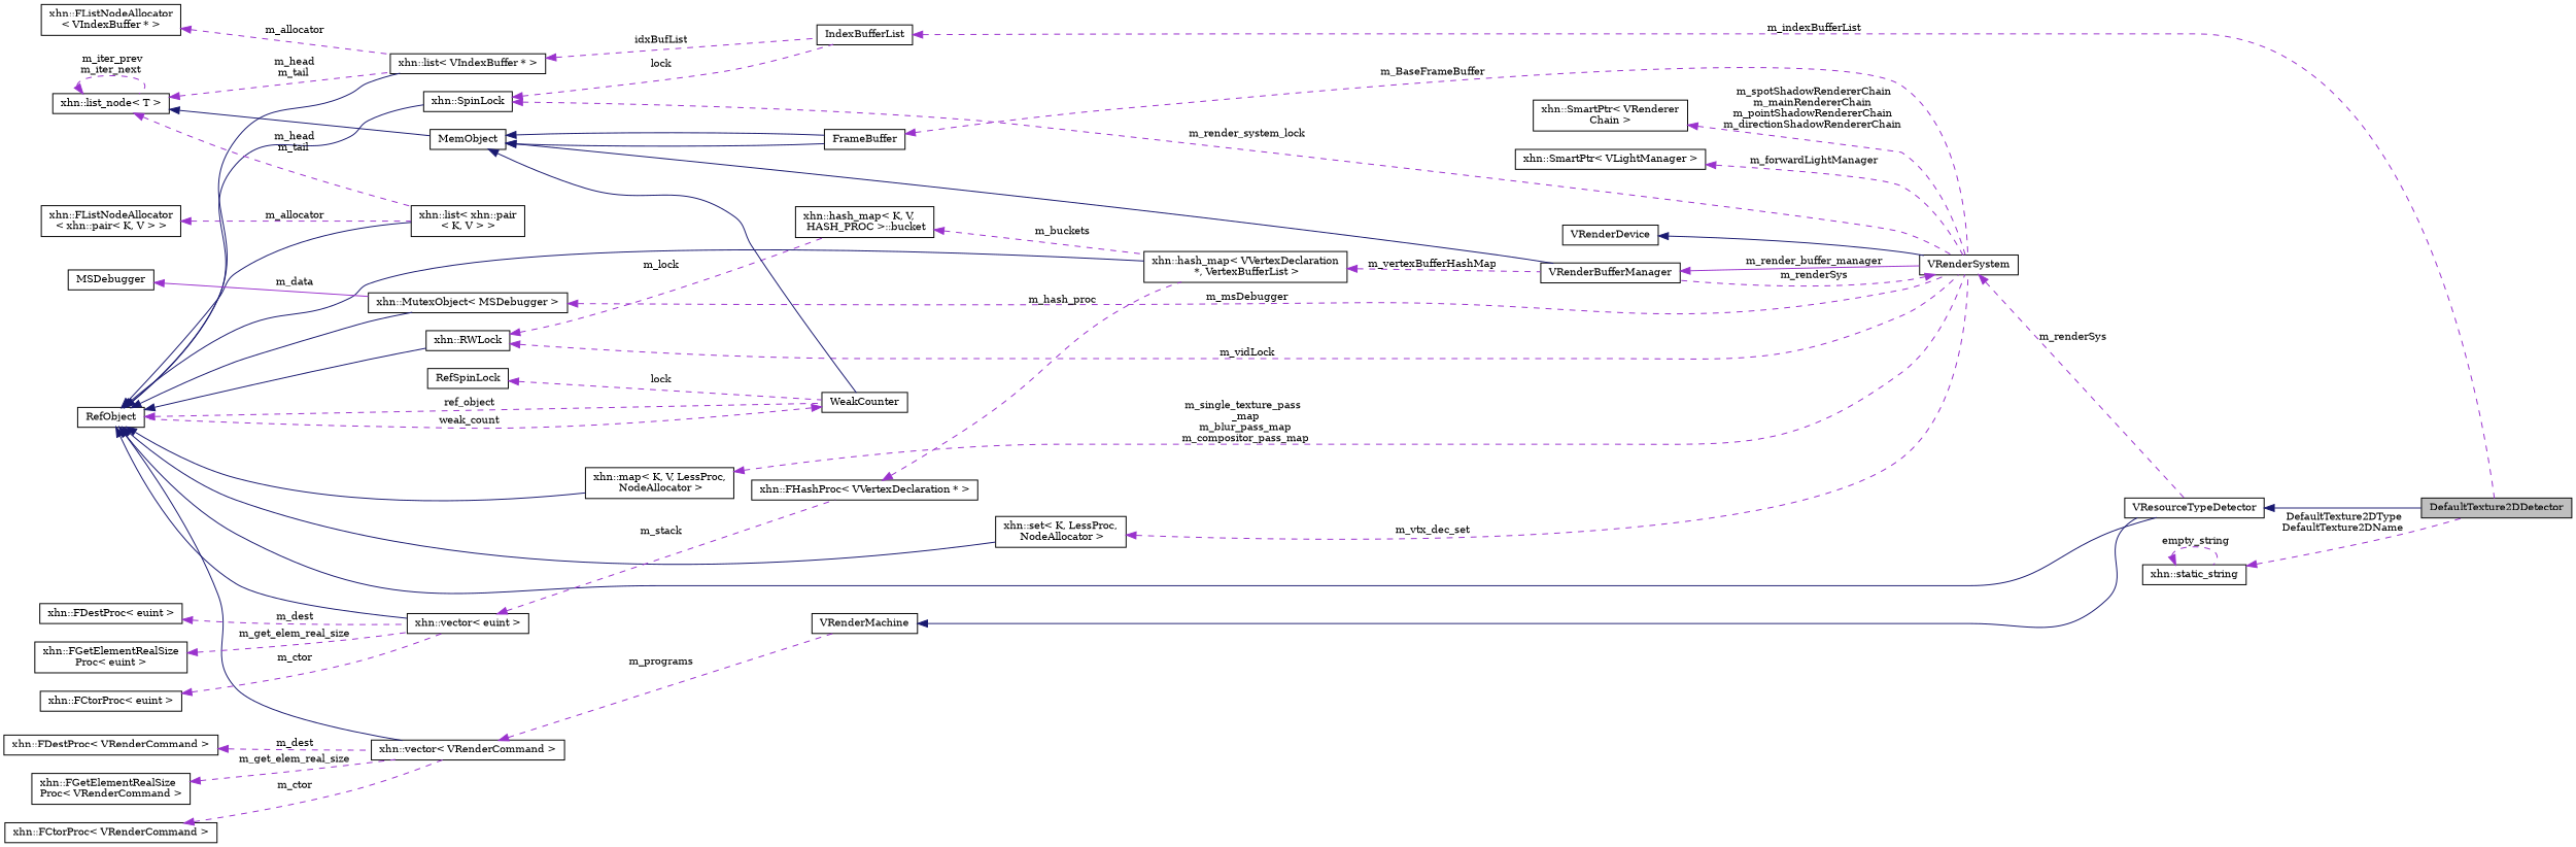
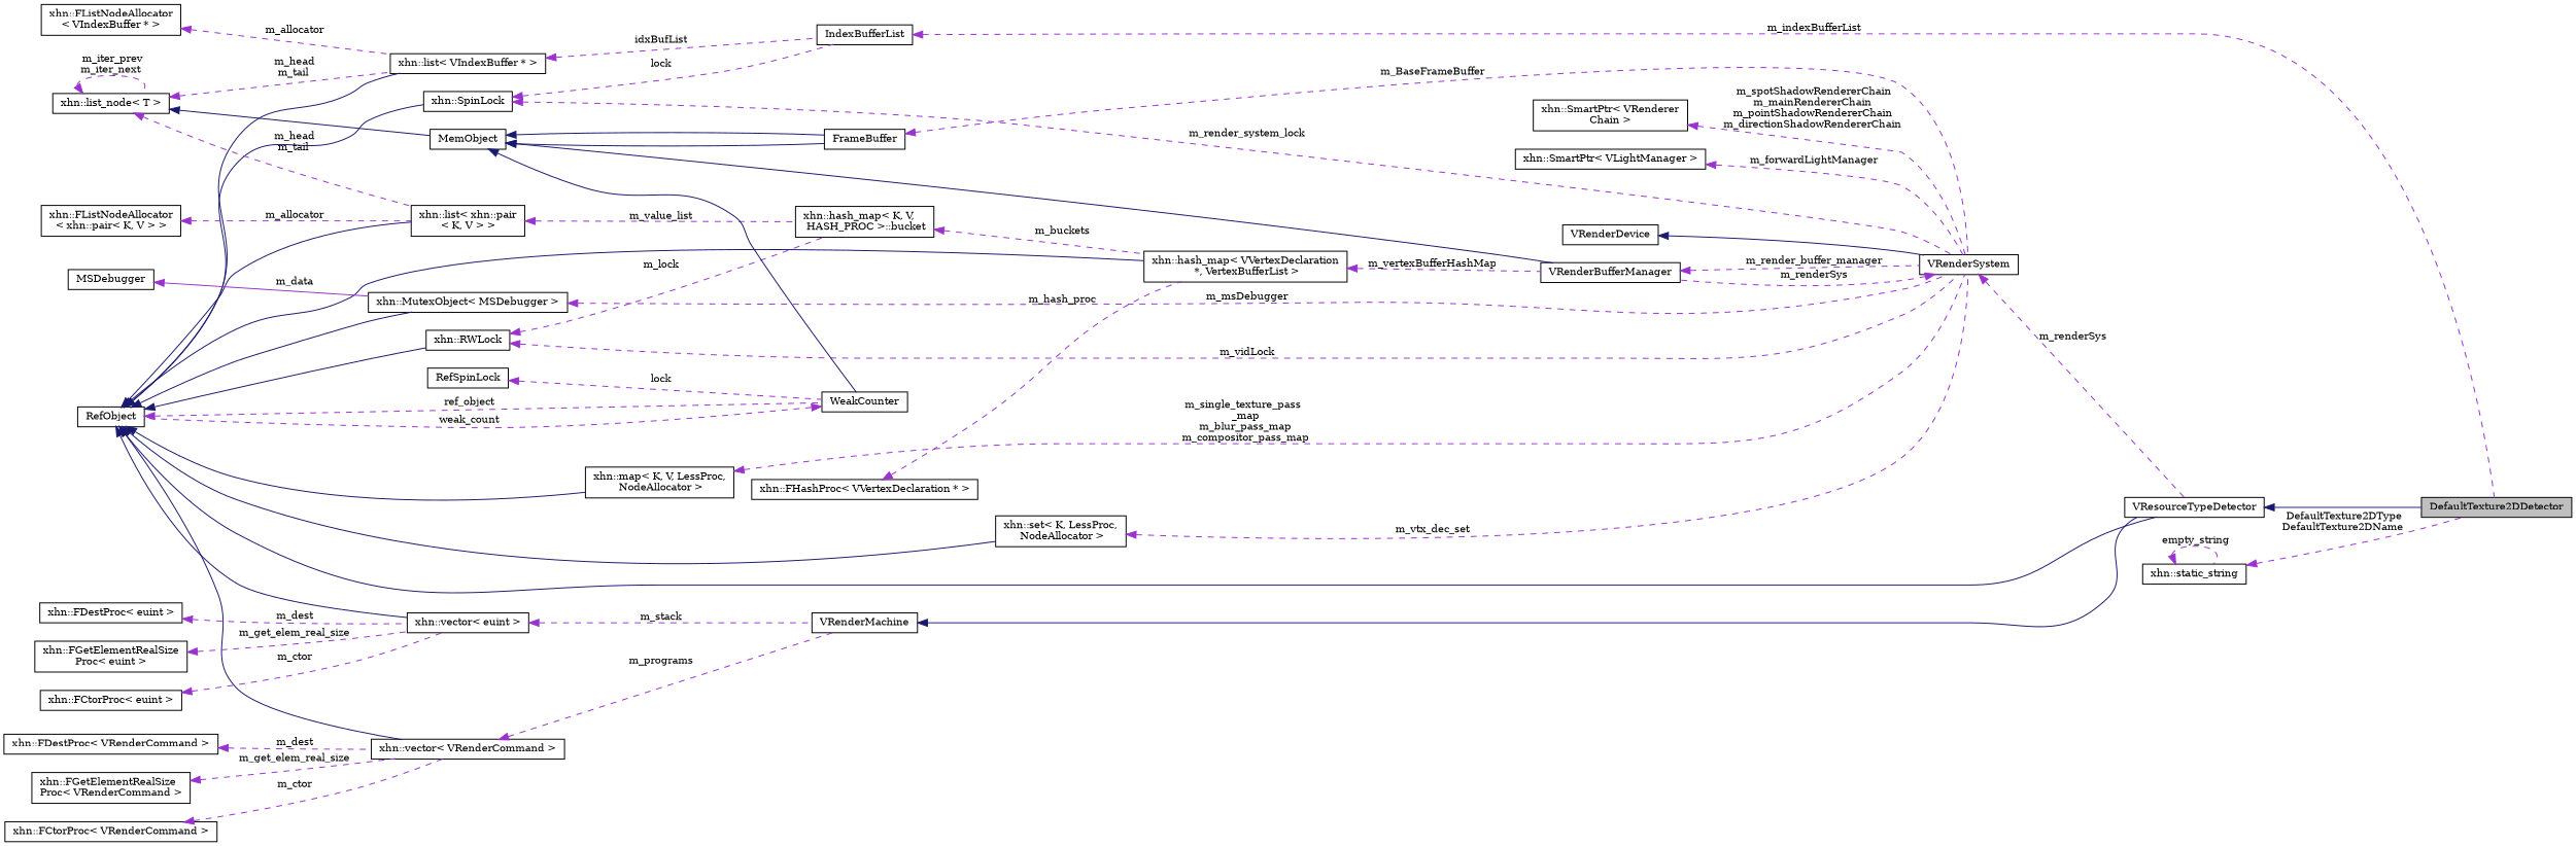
  digraph {
    fontname="DejaVu Serif"
    rankdir=LR
    node [color=black fillcolor=white fontname="DejaVu Serif" fontsize=10 shape=record style=filled]
    edge [color=darkorchid3 dir=back fontname="DejaVu Serif" fontsize=10 labelfontname=Helvetica labelfontsize=10 style=dashed]
    n1 [fillcolor=grey75 fontcolor=black height=0.2 label=DefaultTexture2DDetector width=0.4]
    n2 [height=0.2 label=VResourceTypeDetector width=0.4]
    n3 [height=0.2 label=RefObject width=0.4]
    n4 [height=0.2 label=WeakCounter width=0.4]
    n5 [height=0.2 label="xhn::vector\< VRenderCommand \>" width=0.4]
    n6 [height=0.2 label="xhn::vector\< euint \>" width=0.4]
    n7 [height=0.2 label="xhn::RWLock" width=0.4]
    n8 [height=0.2 label="xhn::hash_map\< VVertexDeclaration\l *, VertexBufferList \>" width=0.4]
    n9 [height=0.2 label="xhn::list\< xhn::pair\l\< K, V \> \>" width=0.4]
    n10 [height=0.2 label="xhn::SpinLock" width=0.4]
    n11 [height=0.2 label="xhn::list\< VIndexBuffer * \>" width=0.4]
    n12 [height=0.2 label="xhn::MutexObject\< MSDebugger \>" width=0.4]
    n13 [height=0.2 label="xhn::map\< K, V, LessProc,\l NodeAllocator \>" width=0.4]
    n14 [height=0.2 label="xhn::set\< K, LessProc,\l NodeAllocator \>" width=0.4]
    n15 [height=0.2 label=VRenderMachine width=0.4]
    n16 [height=0.2 label=VRenderSystem width=0.4]
    n17 [height=0.2 label="xhn::hash_map\< K, V,\l HASH_PROC \>::bucket" width=0.4]
    n18 [height=0.2 label=VRenderBufferManager width=0.4]
    n19 [height=0.2 label=IndexBufferList width=0.4]
    n20 [height=0.2 label=MemObject width=0.4]
    n21 [height=0.2 label=FrameBuffer width=0.4]
    n22 [height=0.2 label="xhn::list_node\< T \>" width=0.4]
    n23 [height=0.2 label=RefSpinLock width=0.4]
    n24 [height=0.2 label="xhn::FCtorProc\< VRenderCommand \>" width=0.4]
    n25 [height=0.2 label="xhn::FDestProc\< VRenderCommand \>" width=0.4]
    n26 [height=0.2 label="xhn::FGetElementRealSize\lProc\< VRenderCommand \>" width=0.4]
    n27 [height=0.2 label="xhn::FGetElementRealSize\lProc\< euint \>" width=0.4]
    n28 [height=0.2 label="xhn::FCtorProc\< euint \>" width=0.4]
    n29 [height=0.2 label="xhn::FDestProc\< euint \>" width=0.4]
    n30 [height=0.2 label=VRenderDevice width=0.4]
    n31 [height=0.2 label="xhn::FHashProc\< VVertexDeclaration * \>" width=0.4]
    n32 [height=0.2 label="xhn::FListNodeAllocator\l\< xhn::pair\< K, V \> \>" width=0.4]
    n33 [height=0.2 label="xhn::FListNodeAllocator\l\< VIndexBuffer * \>" width=0.4]
    n34 [height=0.2 label=MSDebugger width=0.4]
    n35 [height=0.2 label="xhn::SmartPtr\< VRenderer\lChain \>" width=0.4]
    n36 [height=0.2 label="xhn::SmartPtr\< VLightManager \>" width=0.4]
    n37 [height=0.2 label="xhn::static_string" width=0.4]
    n2 -> n1 [color=midnightblue style=solid]
    n3 -> n2 [color=midnightblue style=solid]
    n3 -> n4 [label=" ref_object"]
    n3 -> n5 [color=midnightblue style=solid]
    n3 -> n6 [color=midnightblue style=solid]
    n3 -> n7 [color=midnightblue style=solid]
    n3 -> n8 [color=midnightblue style=solid]
    n3 -> n9 [color=midnightblue style=solid]
    n3 -> n10 [color=midnightblue style=solid]
    n3 -> n11 [color=midnightblue style=solid]
    n3 -> n12 [color=midnightblue style=solid]
    n3 -> n13 [color=midnightblue style=solid]
    n3 -> n14 [color=midnightblue style=solid]
    n4 -> n3 [label=" weak_count"]
    n5 -> n15 [label=" m_programs"]
-   n6 -> n31 [label=" m_stack"]
+   n6 -> n15 [label=" m_stack"]
    n7 -> n16 [label=" m_vidLock"]
    n7 -> n17 [label=" m_lock"]
    n8 -> n18 [label=" m_vertexBufferHashMap"]
+   n9 -> n17 [label=" m_value_list"]
    n10 -> n16 [label=" m_render_system_lock"]
    n10 -> n19 [label=" lock"]
    n11 -> n19 [label=" idxBufList"]
    n12 -> n16 [label=" m_msDebugger"]
    n13 -> n16 [label=" m_single_texture_pass\l_map\nm_blur_pass_map\nm_compositor_pass_map"]
    n14 -> n16 [label=" m_vtx_dec_set"]
    n15 -> n2 [color=midnightblue style=solid]
    n16 -> n2 [label=" m_renderSys"]
    n16 -> n18 [label=" m_renderSys"]
    n17 -> n8 [label=" m_buckets"]
-   n18 -> n16 [label=" m_render_buffer_manager" style=solid]
+   n18 -> n16 [label=" m_render_buffer_manager"]
    n19 -> n1 [label=" m_indexBufferList"]
    n20 -> n4 [color=midnightblue style=solid]
    n20 -> n18 [color=midnightblue style=solid]
    n20 -> n21 [color=midnightblue style=solid]
    n20 -> n21 [color=midnightblue style=solid]
    n21 -> n16 [label=" m_BaseFrameBuffer"]
    n22 -> n9 [label=" m_head\nm_tail"]
    n22 -> n11 [label=" m_head\nm_tail"]
    n22 -> n20 [color=midnightblue style=solid]
    n22 -> n22 [label=" m_iter_prev\nm_iter_next"]
    n23 -> n4 [label=" lock"]
    n24 -> n5 [label=" m_ctor"]
    n25 -> n5 [label=" m_dest"]
    n26 -> n5 [label=" m_get_elem_real_size"]
    n27 -> n6 [label=" m_get_elem_real_size"]
    n28 -> n6 [label=" m_ctor"]
    n29 -> n6 [label=" m_dest"]
    n30 -> n16 [color=midnightblue style=solid]
    n31 -> n8 [label=" m_hash_proc"]
    n32 -> n9 [label=" m_allocator"]
    n33 -> n11 [label=" m_allocator"]
    n34 -> n12 [label=" m_data" style=solid]
    n35 -> n16 [label=" m_spotShadowRendererChain\nm_mainRendererChain\nm_pointShadowRendererChain\nm_directionShadowRendererChain"]
    n36 -> n16 [label=" m_forwardLightManager"]
    n37 -> n1 [label=" DefaultTexture2DType\nDefaultTexture2DName"]
    n37 -> n37 [label=" empty_string"]
  }
